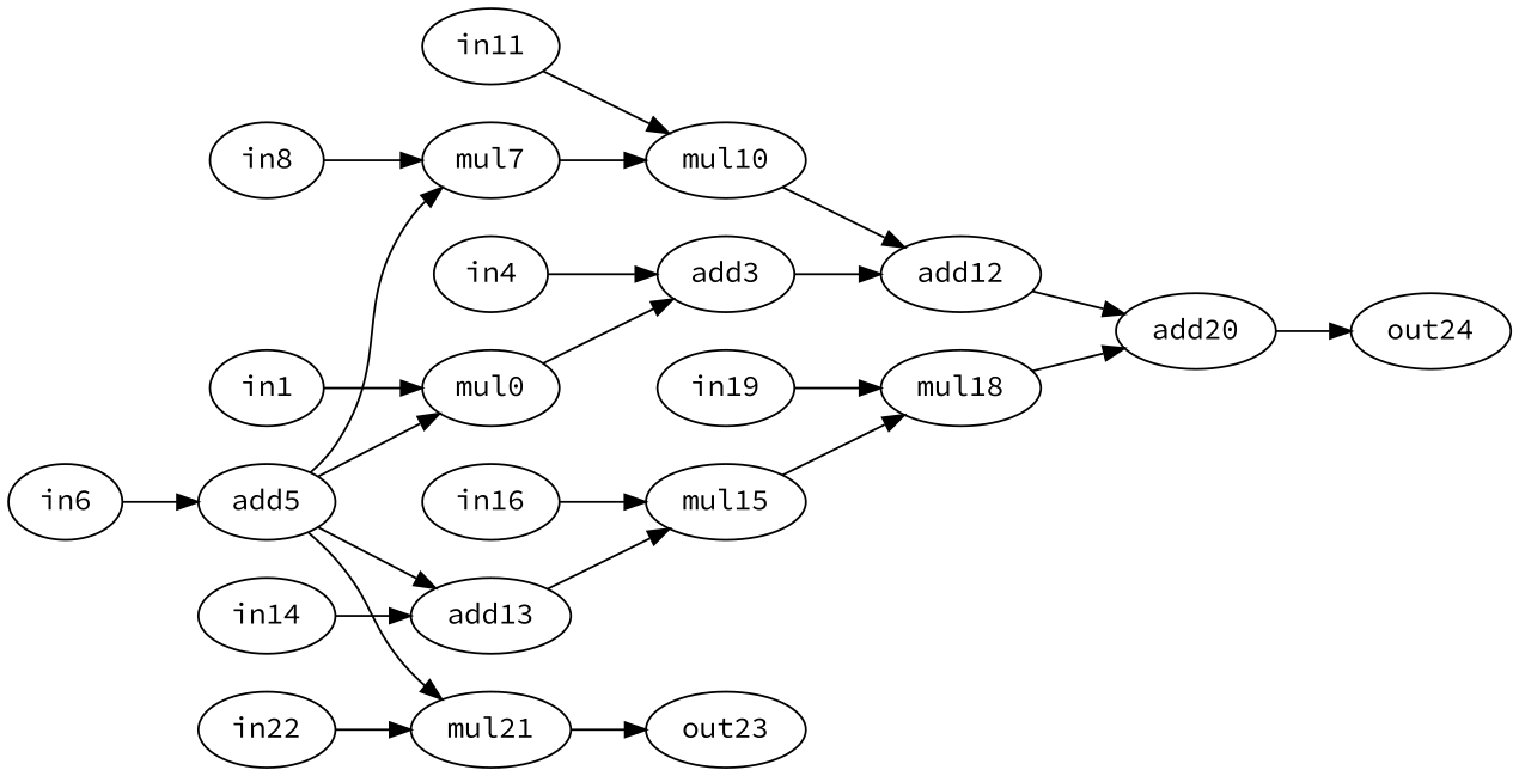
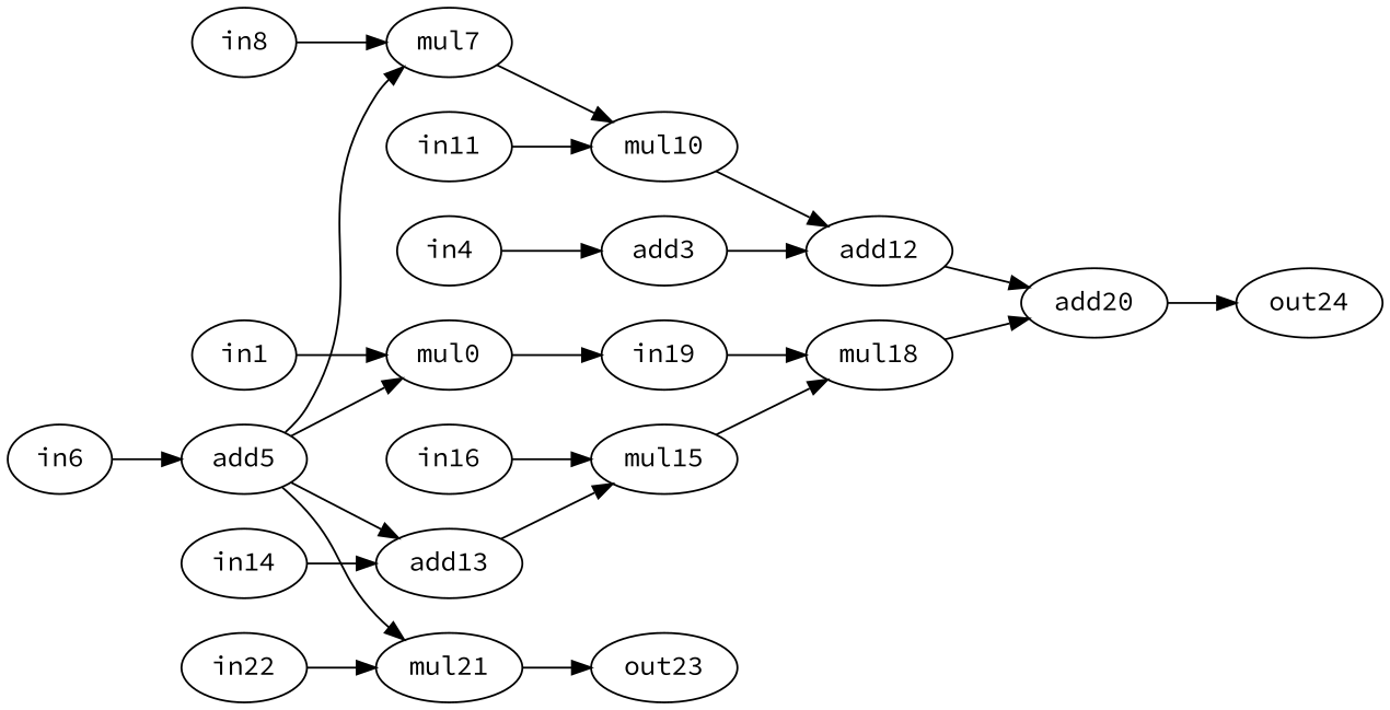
  strict digraph {
    fontname="Source Code Pro"
    rankdir=LR
    node [alap=2 asap=0 fontname="Source Code Pro" op=in]
    edge [fontname="Source Code Pro" port=0 w=0]
    n1 [asap=2 label=mul0 op=mul]
    n2 [alap=3 asap=3 label=add3 op=mul]
    n3 [alap=4 asap=4 label=add12 op=add]
    n4 [alap=1 label=in1]
    n5 [alap=5 asap=5 label=add20 op=add]
    n6 [label=in4]
    n7 [alap=1 asap=1 label=add5 op=addi value=2]
    n8 [asap=2 label=mul7 op=mul]
    n9 [asap=2 label=add13 op=add value=2]
    n10 [asap=2 label=mul21 op=mul]
    n11 [alap=3 asap=3 label=mul10 op=mul]
    n12 [alap=3 asap=3 label=mul15 op=mul]
    n13 [alap=3 asap=3 label=out23 op=out]
    n14 [alap=0 label=in6]
    n15 [alap=1 label=in8]
    n16 [label=in11]
    n17 [alap=6 asap=6 label=out24 op=out]
    n18 [alap=4 asap=4 label=mul18 op=mul]
    n19 [alap=1 label=in14]
    n20 [label=in16]
    n21 [alap=3 label=in19]
    n22 [alap=1 label=in22]
-   n1 -> n2
+   n1 -> n21
    n2 -> n3
    n3 -> n5
    n4 -> n1
    n5 -> n17
    n6 -> n2 [port=1]
    n7 -> n1 [port=1]
    n7 -> n8
    n7 -> n9
    n7 -> n10
    n8 -> n11
    n9 -> n12
    n10 -> n13
    n11 -> n3 [port=1]
    n12 -> n18
    n14 -> n7
    n15 -> n8 [port=1]
    n16 -> n11 [port=1]
    n18 -> n5 [port=1]
    n19 -> n9 [port=1]
    n20 -> n12 [port=1]
    n21 -> n18 [port=1]
    n22 -> n10 [port=1]
  }
